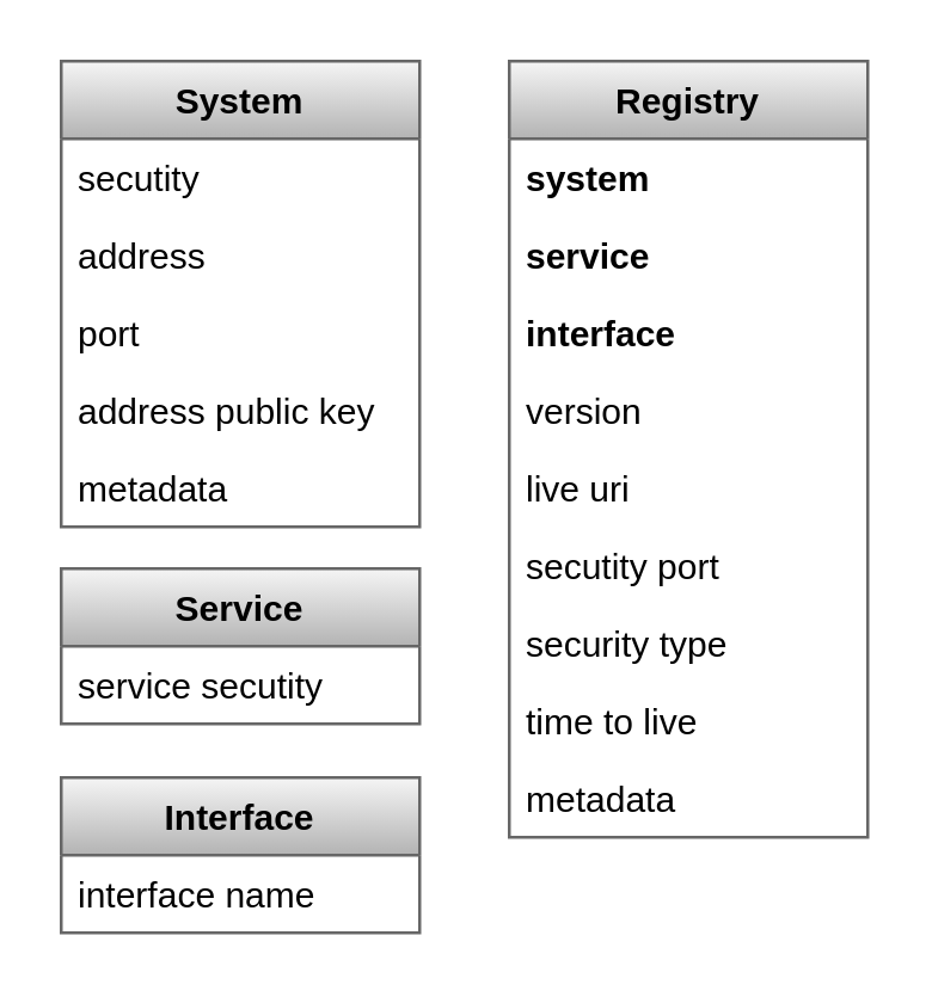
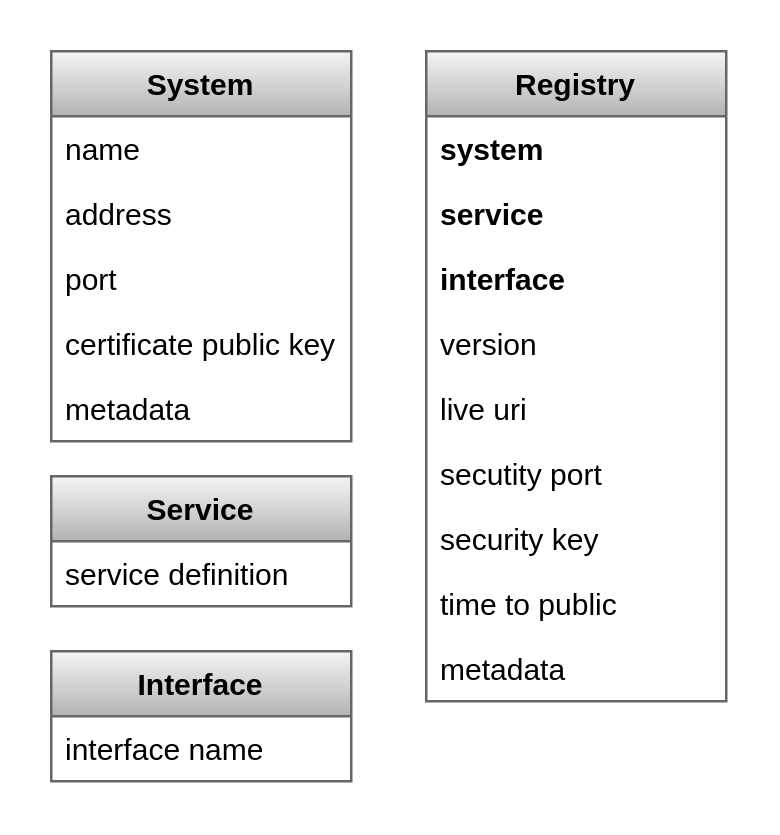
  <mxCell id="0" />
  <mxCell id="1" parent="0" />
  <mxCell id="2" value="System" style="swimlane;fontStyle=1;childLayout=stackLayout;horizontal=1;startSize=26;fillColor=#f5f5f5;horizontalStack=0;resizeParent=1;resizeParentMax=0;resizeLast=0;collapsible=1;marginBottom=0;gradientColor=#b3b3b3;strokeColor=#666666;swimlaneLine=1;" vertex="1" parent="1"><mxGeometry x="20" y="20" width="120" height="156" as="geometry" /></mxCell>
- <mxCell id="3" value="secutity" style="text;strokeColor=none;fillColor=none;align=left;verticalAlign=top;spacingLeft=4;spacingRight=4;overflow=hidden;rotatable=0;points=[[0,0.5],[1,0.5]];portConstraint=eastwest;" vertex="1" parent="2"><mxGeometry y="26" width="120" height="26" as="geometry" /></mxCell>
+ <mxCell id="3" value="name" style="text;strokeColor=none;fillColor=none;align=left;verticalAlign=top;spacingLeft=4;spacingRight=4;overflow=hidden;rotatable=0;points=[[0,0.5],[1,0.5]];portConstraint=eastwest;" vertex="1" parent="2"><mxGeometry y="26" width="120" height="26" as="geometry" /></mxCell>
  <mxCell id="4" value="address" style="text;strokeColor=none;fillColor=none;align=left;verticalAlign=top;spacingLeft=4;spacingRight=4;overflow=hidden;rotatable=0;points=[[0,0.5],[1,0.5]];portConstraint=eastwest;" vertex="1" parent="2"><mxGeometry y="52" width="120" height="26" as="geometry" /></mxCell>
  <mxCell id="5" value="port" style="text;strokeColor=none;fillColor=none;align=left;verticalAlign=top;spacingLeft=4;spacingRight=4;overflow=hidden;rotatable=0;points=[[0,0.5],[1,0.5]];portConstraint=eastwest;" vertex="1" parent="2"><mxGeometry y="78" width="120" height="26" as="geometry" /></mxCell>
- <mxCell id="6" value="address public key" style="text;strokeColor=none;fillColor=none;align=left;verticalAlign=top;spacingLeft=4;spacingRight=4;overflow=hidden;rotatable=0;points=[[0,0.5],[1,0.5]];portConstraint=eastwest;" vertex="1" parent="2"><mxGeometry y="104" width="120" height="26" as="geometry" /></mxCell>
+ <mxCell id="6" value="certificate public key" style="text;strokeColor=none;fillColor=none;align=left;verticalAlign=top;spacingLeft=4;spacingRight=4;overflow=hidden;rotatable=0;points=[[0,0.5],[1,0.5]];portConstraint=eastwest;" vertex="1" parent="2"><mxGeometry y="104" width="120" height="26" as="geometry" /></mxCell>
  <mxCell id="7" value="metadata" style="text;strokeColor=none;fillColor=none;align=left;verticalAlign=top;spacingLeft=4;spacingRight=4;overflow=hidden;rotatable=0;points=[[0,0.5],[1,0.5]];portConstraint=eastwest;" vertex="1" parent="2"><mxGeometry y="130" width="120" height="26" as="geometry" /></mxCell>
  <mxCell id="8" value="Service" style="swimlane;fontStyle=1;childLayout=stackLayout;horizontal=1;startSize=26;fillColor=#f5f5f5;horizontalStack=0;resizeParent=1;resizeParentMax=0;resizeLast=0;collapsible=1;marginBottom=0;gradientColor=#b3b3b3;strokeColor=#666666;swimlaneLine=1;" vertex="1" parent="1"><mxGeometry x="20" y="190" width="120" height="52" as="geometry" /></mxCell>
- <mxCell id="9" value="service secutity" style="text;strokeColor=none;fillColor=none;align=left;verticalAlign=top;spacingLeft=4;spacingRight=4;overflow=hidden;rotatable=0;points=[[0,0.5],[1,0.5]];portConstraint=eastwest;" vertex="1" parent="8"><mxGeometry y="26" width="120" height="26" as="geometry" /></mxCell>
+ <mxCell id="9" value="service definition" style="text;strokeColor=none;fillColor=none;align=left;verticalAlign=top;spacingLeft=4;spacingRight=4;overflow=hidden;rotatable=0;points=[[0,0.5],[1,0.5]];portConstraint=eastwest;" vertex="1" parent="8"><mxGeometry y="26" width="120" height="26" as="geometry" /></mxCell>
  <mxCell id="10" value="Interface" style="swimlane;fontStyle=1;childLayout=stackLayout;horizontal=1;startSize=26;fillColor=#f5f5f5;horizontalStack=0;resizeParent=1;resizeParentMax=0;resizeLast=0;collapsible=1;marginBottom=0;gradientColor=#b3b3b3;strokeColor=#666666;swimlaneLine=1;" vertex="1" parent="1"><mxGeometry x="20" y="260" width="120" height="52" as="geometry" /></mxCell>
  <mxCell id="11" value="interface name" style="text;strokeColor=none;fillColor=none;align=left;verticalAlign=top;spacingLeft=4;spacingRight=4;overflow=hidden;rotatable=0;points=[[0,0.5],[1,0.5]];portConstraint=eastwest;" vertex="1" parent="10"><mxGeometry y="26" width="120" height="26" as="geometry" /></mxCell>
  <mxCell id="12" value="Registry" style="swimlane;fontStyle=1;childLayout=stackLayout;horizontal=1;startSize=26;fillColor=#f5f5f5;horizontalStack=0;resizeParent=1;resizeParentMax=0;resizeLast=0;collapsible=1;marginBottom=0;gradientColor=#b3b3b3;strokeColor=#666666;swimlaneLine=1;" vertex="1" parent="1"><mxGeometry x="170" y="20" width="120" height="260" as="geometry" /></mxCell>
  <mxCell id="13" value="system" style="text;strokeColor=none;fillColor=none;align=left;verticalAlign=top;spacingLeft=4;spacingRight=4;overflow=hidden;rotatable=0;points=[[0,0.5],[1,0.5]];portConstraint=eastwest;fontStyle=1" vertex="1" parent="12"><mxGeometry y="26" width="120" height="26" as="geometry" /></mxCell>
  <mxCell id="14" value="service" style="text;strokeColor=none;fillColor=none;align=left;verticalAlign=top;spacingLeft=4;spacingRight=4;overflow=hidden;rotatable=0;points=[[0,0.5],[1,0.5]];portConstraint=eastwest;fontStyle=1" vertex="1" parent="12"><mxGeometry y="52" width="120" height="26" as="geometry" /></mxCell>
  <mxCell id="15" value="interface" style="text;strokeColor=none;fillColor=none;align=left;verticalAlign=top;spacingLeft=4;spacingRight=4;overflow=hidden;rotatable=0;points=[[0,0.5],[1,0.5]];portConstraint=eastwest;fontStyle=1" vertex="1" parent="12"><mxGeometry y="78" width="120" height="26" as="geometry" /></mxCell>
  <mxCell id="16" value="version" style="text;strokeColor=none;fillColor=none;align=left;verticalAlign=top;spacingLeft=4;spacingRight=4;overflow=hidden;rotatable=0;points=[[0,0.5],[1,0.5]];portConstraint=eastwest;" vertex="1" parent="12"><mxGeometry y="104" width="120" height="26" as="geometry" /></mxCell>
  <mxCell id="17" value="live uri" style="text;strokeColor=none;fillColor=none;align=left;verticalAlign=top;spacingLeft=4;spacingRight=4;overflow=hidden;rotatable=0;points=[[0,0.5],[1,0.5]];portConstraint=eastwest;" vertex="1" parent="12"><mxGeometry y="130" width="120" height="26" as="geometry" /></mxCell>
  <mxCell id="18" value="secutity port" style="text;strokeColor=none;fillColor=none;align=left;verticalAlign=top;spacingLeft=4;spacingRight=4;overflow=hidden;rotatable=0;points=[[0,0.5],[1,0.5]];portConstraint=eastwest;" vertex="1" parent="12"><mxGeometry y="156" width="120" height="26" as="geometry" /></mxCell>
- <mxCell id="19" value="security type" style="text;strokeColor=none;fillColor=none;align=left;verticalAlign=top;spacingLeft=4;spacingRight=4;overflow=hidden;rotatable=0;points=[[0,0.5],[1,0.5]];portConstraint=eastwest;" vertex="1" parent="12"><mxGeometry y="182" width="120" height="26" as="geometry" /></mxCell>
- <mxCell id="20" value="time to live" style="text;strokeColor=none;fillColor=none;align=left;verticalAlign=top;spacingLeft=4;spacingRight=4;overflow=hidden;rotatable=0;points=[[0,0.5],[1,0.5]];portConstraint=eastwest;" vertex="1" parent="12"><mxGeometry y="208" width="120" height="26" as="geometry" /></mxCell>
+ <mxCell id="19" value="security key" style="text;strokeColor=none;fillColor=none;align=left;verticalAlign=top;spacingLeft=4;spacingRight=4;overflow=hidden;rotatable=0;points=[[0,0.5],[1,0.5]];portConstraint=eastwest;" vertex="1" parent="12"><mxGeometry y="182" width="120" height="26" as="geometry" /></mxCell>
+ <mxCell id="20" value="time to public" style="text;strokeColor=none;fillColor=none;align=left;verticalAlign=top;spacingLeft=4;spacingRight=4;overflow=hidden;rotatable=0;points=[[0,0.5],[1,0.5]];portConstraint=eastwest;" vertex="1" parent="12"><mxGeometry y="208" width="120" height="26" as="geometry" /></mxCell>
  <mxCell id="21" value="metadata" style="text;strokeColor=none;fillColor=none;align=left;verticalAlign=top;spacingLeft=4;spacingRight=4;overflow=hidden;rotatable=0;points=[[0,0.5],[1,0.5]];portConstraint=eastwest;" vertex="1" parent="12"><mxGeometry y="234" width="120" height="26" as="geometry" /></mxCell>
